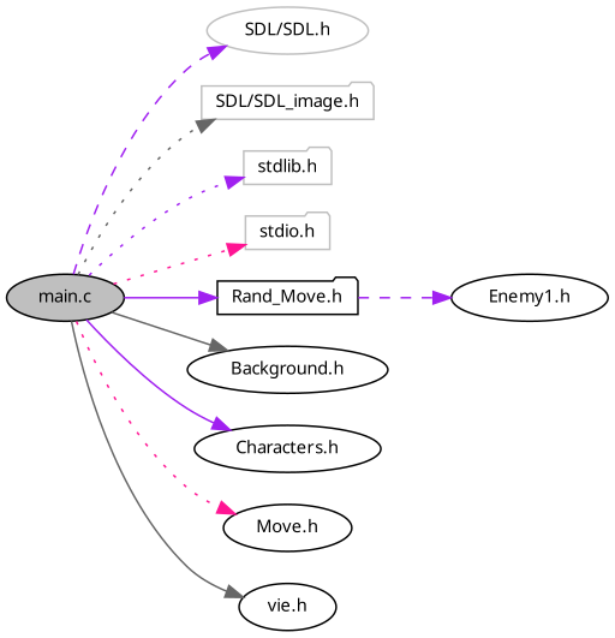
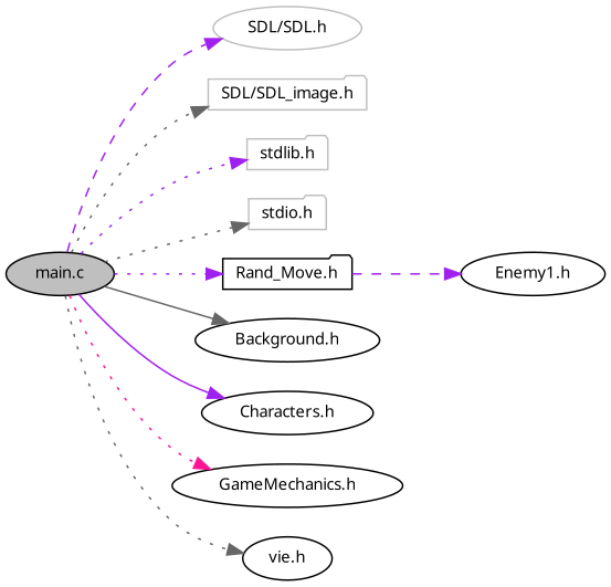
  digraph {
    fontname="Noto Sans"
    rankdir=LR
    node [color=black fillcolor=white fontname="Noto Sans" fontsize=10 shape=ellipse style=filled]
    edge [color=purple fontname="Noto Sans" fontsize=10 labelfontname=Helvetica labelfontsize=10 style=dotted]
    n1 [fillcolor=grey75 fontcolor=black height=0.2 label="main.c" width=0.4]
    n2 [color=grey75 height=0.2 label="SDL/SDL.h" width=0.4]
    n3 [color=grey75 height=0.2 label="SDL/SDL_image.h" shape=folder width=0.4]
    n4 [color=grey75 height=0.2 label="stdlib.h" shape=folder width=0.4]
    n5 [color=grey75 height=0.2 label="stdio.h" shape=folder width=0.4]
    n6 [height=0.2 label="Rand_Move.h" shape=folder width=0.4]
    n7 [height=0.2 label="Background.h" width=0.4]
    n8 [height=0.2 label="Characters.h" width=0.4]
-   n9 [height=0.2 label="Move.h" width=0.4]
+   n9 [height=0.2 label="GameMechanics.h" width=0.4]
    n10 [height=0.2 label="vie.h" width=0.4]
    n11 [height=0.2 label="Enemy1.h" width=0.4]
    n1 -> n2 [style=dashed]
    n1 -> n3 [color=gray40]
    n1 -> n4
-   n1 -> n5 [color=deeppink]
-   n1 -> n6 [style=solid]
+   n1 -> n5 [color=gray40]
+   n1 -> n6
    n1 -> n7 [color=gray40 style=solid]
    n1 -> n8 [style=solid]
    n1 -> n9 [color=deeppink]
-   n1 -> n10 [color=gray40 style=solid]
+   n1 -> n10 [color=gray40]
    n6 -> n11 [style=dashed]
  }
